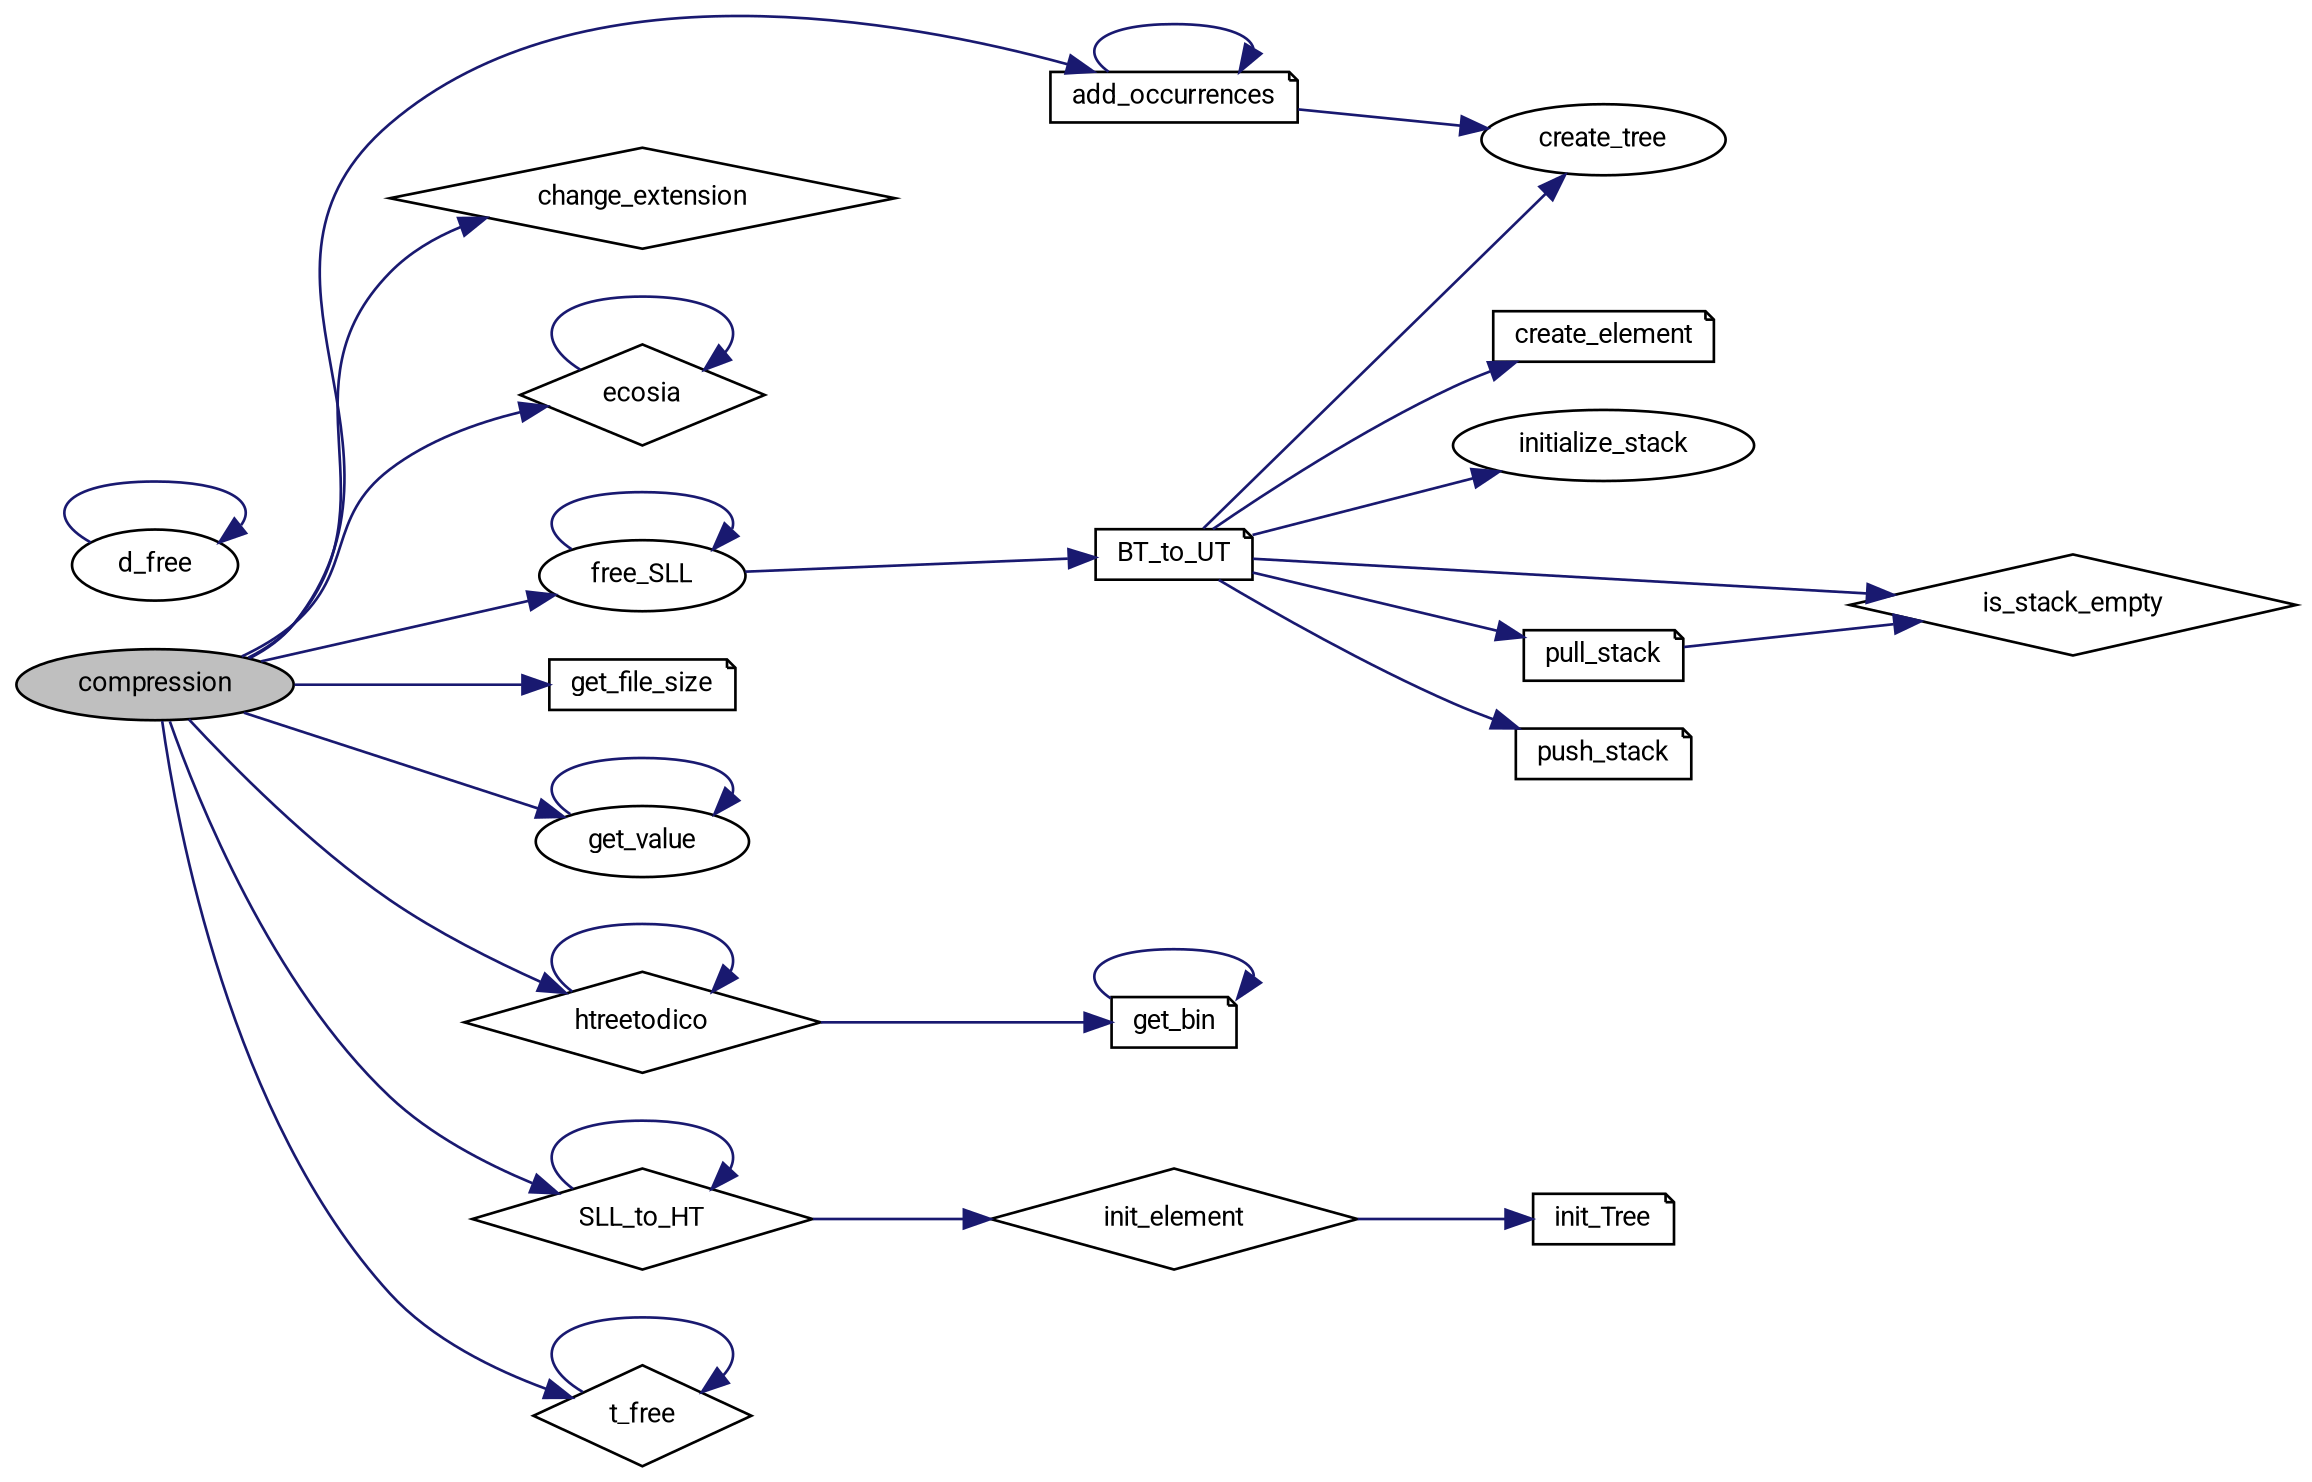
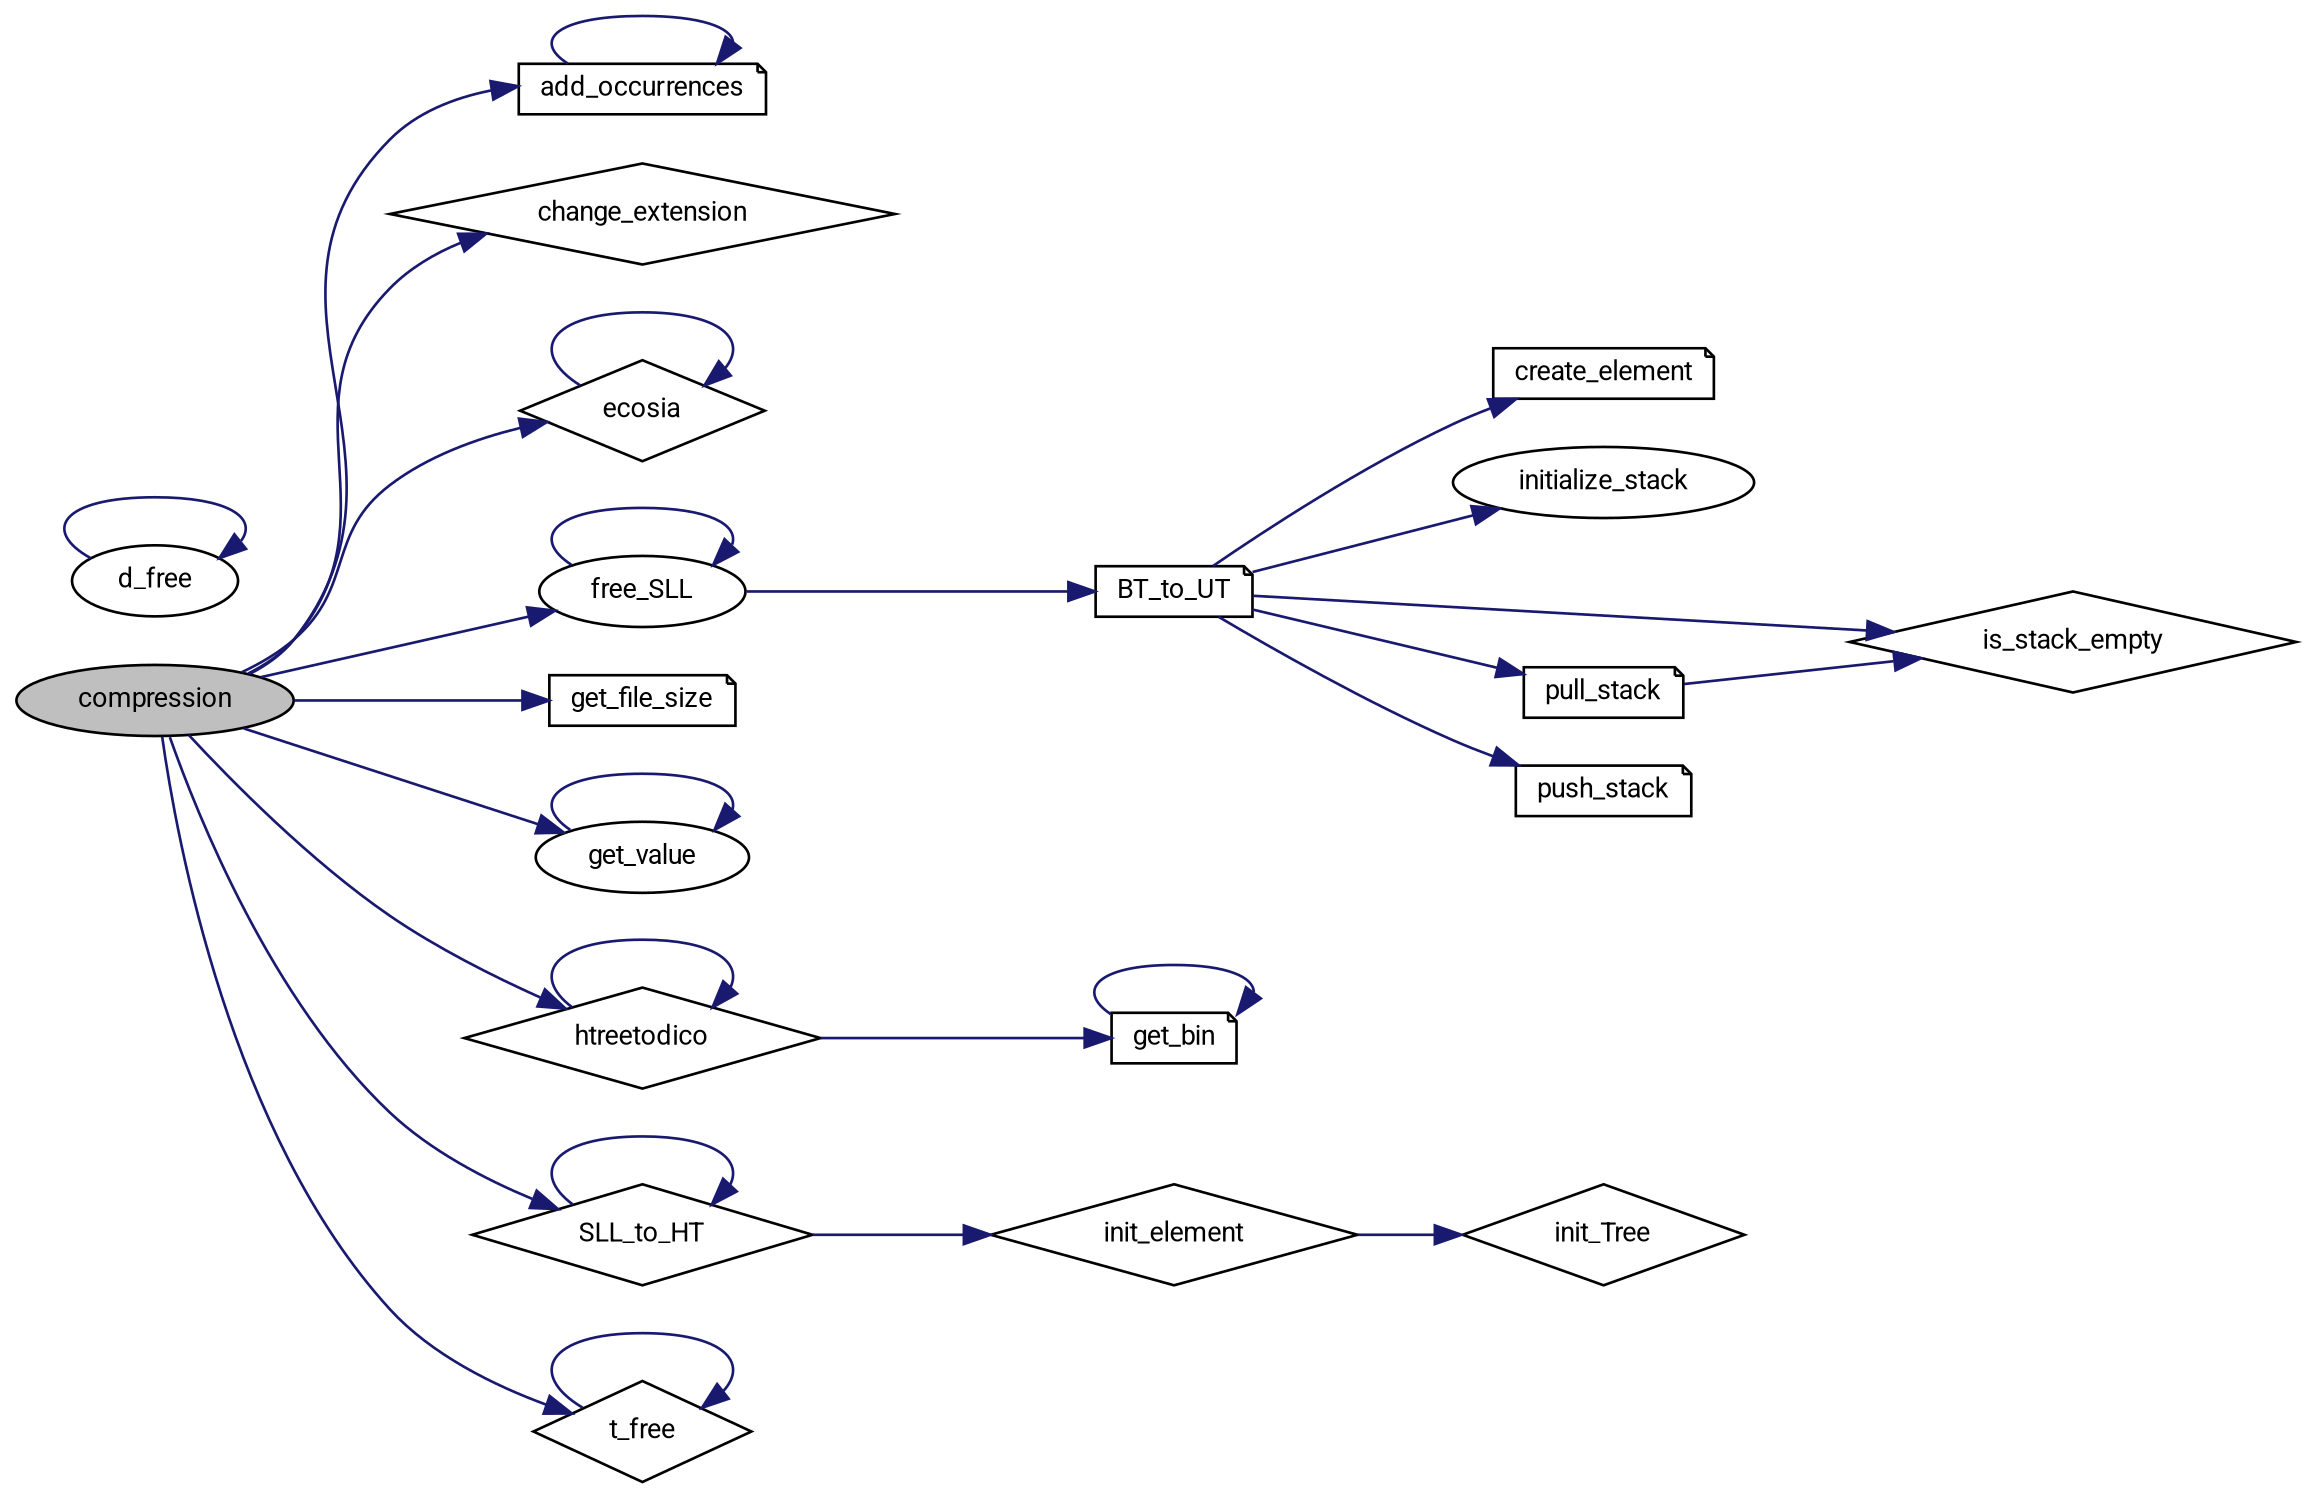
  digraph {
    fontname=Roboto
    rankdir=LR
    node [color=black fillcolor=white fontname=Roboto fontsize=10 shape=note style=filled]
    edge [color=midnightblue fontname=Roboto fontsize=10 labelfontname=Helvetica labelfontsize=10 style=solid]
    n1 [fillcolor=grey75 fontcolor=black height=0.2 label=compression shape=ellipse width=0.4]
    n2 [height=0.2 label=add_occurrences width=0.4]
    n3 [height=0.2 label=change_extension shape=diamond width=0.4]
    n4 [height=0.2 label=ecosia shape=diamond width=0.4]
    n5 [height=0.2 label=free_SLL shape=ellipse width=0.4]
    n6 [height=0.2 label=get_file_size width=0.4]
    n7 [height=0.2 label=get_value shape=ellipse width=0.4]
    n8 [height=0.2 label=htreetodico shape=diamond width=0.4]
    n9 [height=0.2 label=SLL_to_HT shape=diamond width=0.4]
    n10 [height=0.2 label=t_free shape=diamond width=0.4]
-   n11 [height=0.2 label=create_tree shape=ellipse width=0.4]
    n12 [height=0.2 label=BT_to_UT width=0.4]
    n13 [height=0.2 label=create_element width=0.4]
    n14 [height=0.2 label=initialize_stack shape=ellipse width=0.4]
    n15 [height=0.2 label=is_stack_empty shape=diamond width=0.4]
    n16 [height=0.2 label=pull_stack width=0.4]
    n17 [height=0.2 label=push_stack width=0.4]
    n18 [height=0.2 label=d_free shape=ellipse width=0.4]
    n19 [height=0.2 label=get_bin width=0.4]
    n20 [height=0.2 label=init_element shape=diamond width=0.4]
-   n21 [height=0.2 label=init_Tree width=0.4]
+   n21 [height=0.2 label=init_Tree shape=diamond width=0.4]
    n1 -> n2
    n1 -> n3
    n1 -> n4
    n1 -> n5
    n1 -> n6
    n1 -> n7
    n1 -> n8
    n1 -> n9
    n1 -> n10
    n2 -> n2
-   n2 -> n11
    n4 -> n4
    n5 -> n5
    n5 -> n12
    n7 -> n7
    n8 -> n8
    n8 -> n19
    n9 -> n9
    n9 -> n20
    n10 -> n10
-   n12 -> n11
    n12 -> n13
    n12 -> n14
    n12 -> n15
    n12 -> n16
    n12 -> n17
    n16 -> n15
    n18 -> n18
    n19 -> n19
    n20 -> n21
  }
